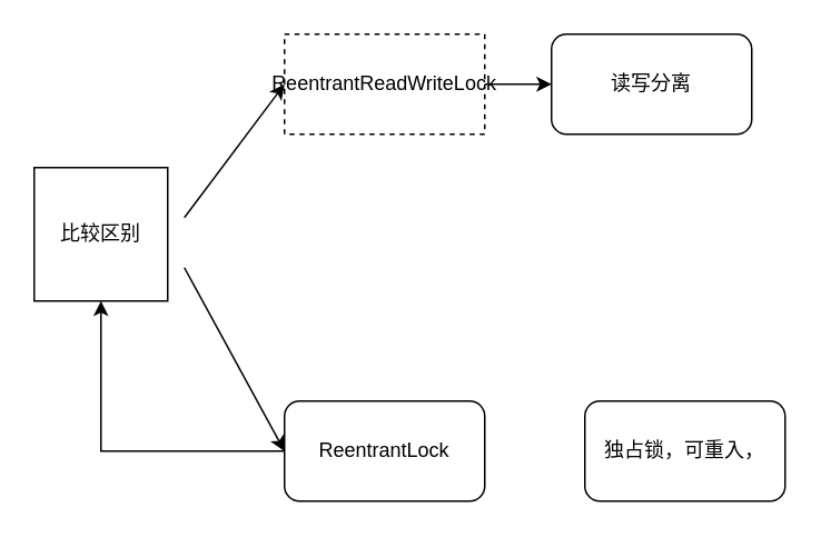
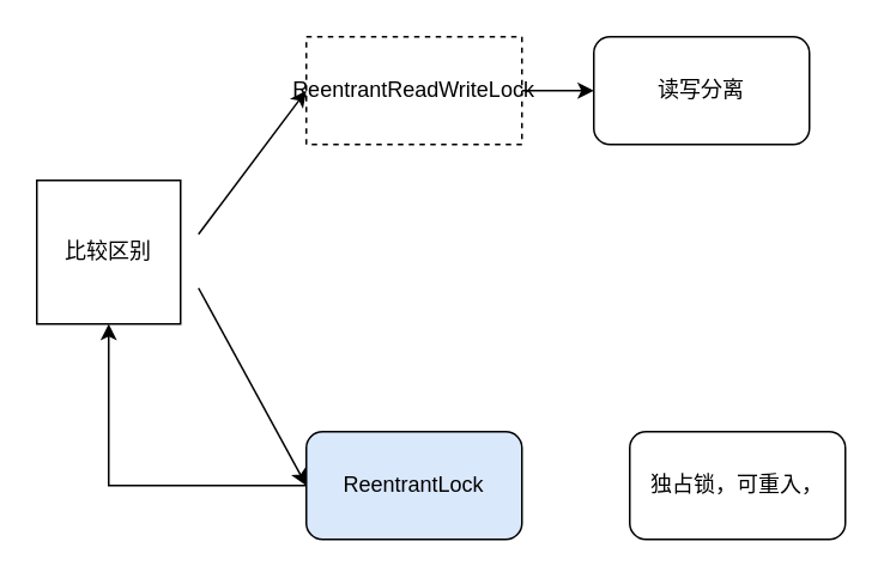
  <mxCell id="0" />
  <mxCell id="1" parent="0" />
  <mxCell id="2" value="比较区别" style="whiteSpace=wrap;html=1;aspect=fixed;" vertex="1" parent="1"><mxGeometry x="20" y="100" width="80" height="80" as="geometry" /></mxCell>
  <mxCell id="3" value="" style="edgeStyle=orthogonalEdgeStyle;rounded=0;orthogonalLoop=1;jettySize=auto;html=1;" edge="1" parent="1" source="4" target="9"><mxGeometry relative="1" as="geometry" /></mxCell>
  <mxCell id="4" value="ReentrantReadWriteLock" style="rounded=0;whiteSpace=wrap;html=1;dashed=1;" vertex="1" parent="1"><mxGeometry x="170" y="20" width="120" height="60" as="geometry" /></mxCell>
  <mxCell id="5" value="" style="endArrow=classic;html=1;entryX=0;entryY=0.5;entryDx=0;entryDy=0;" edge="1" parent="1" target="4"><mxGeometry width="50" height="50" relative="1" as="geometry"><mxPoint x="110" y="130" as="sourcePoint" /><mxPoint x="250" y="30" as="targetPoint" /></mxGeometry></mxCell>
  <mxCell id="6" value="" style="edgeStyle=orthogonalEdgeStyle;rounded=0;orthogonalLoop=1;jettySize=auto;html=1;" edge="1" parent="1" source="7" target="2"><mxGeometry relative="1" as="geometry" /></mxCell>
- <mxCell id="7" value="ReentrantLock" style="rounded=1;whiteSpace=wrap;html=1;" vertex="1" parent="1"><mxGeometry x="170" y="240" width="120" height="60" as="geometry" /></mxCell>
+ <mxCell id="7" value="ReentrantLock" style="rounded=1;whiteSpace=wrap;html=1;fillColor=#dae8fc;" vertex="1" parent="1"><mxGeometry x="170" y="240" width="120" height="60" as="geometry" /></mxCell>
  <mxCell id="8" value="" style="endArrow=classic;html=1;entryX=0;entryY=0.5;entryDx=0;entryDy=0;" edge="1" parent="1" target="7"><mxGeometry width="50" height="50" relative="1" as="geometry"><mxPoint x="110" y="160" as="sourcePoint" /><mxPoint x="160" y="140" as="targetPoint" /></mxGeometry></mxCell>
  <mxCell id="9" value="读写分离" style="rounded=1;whiteSpace=wrap;html=1;" vertex="1" parent="1"><mxGeometry x="330" y="20" width="120" height="60" as="geometry" /></mxCell>
  <mxCell id="10" value="独占锁，可重入，" style="rounded=1;whiteSpace=wrap;html=1;" vertex="1" parent="1"><mxGeometry x="350" y="240" width="120" height="60" as="geometry" /></mxCell>
